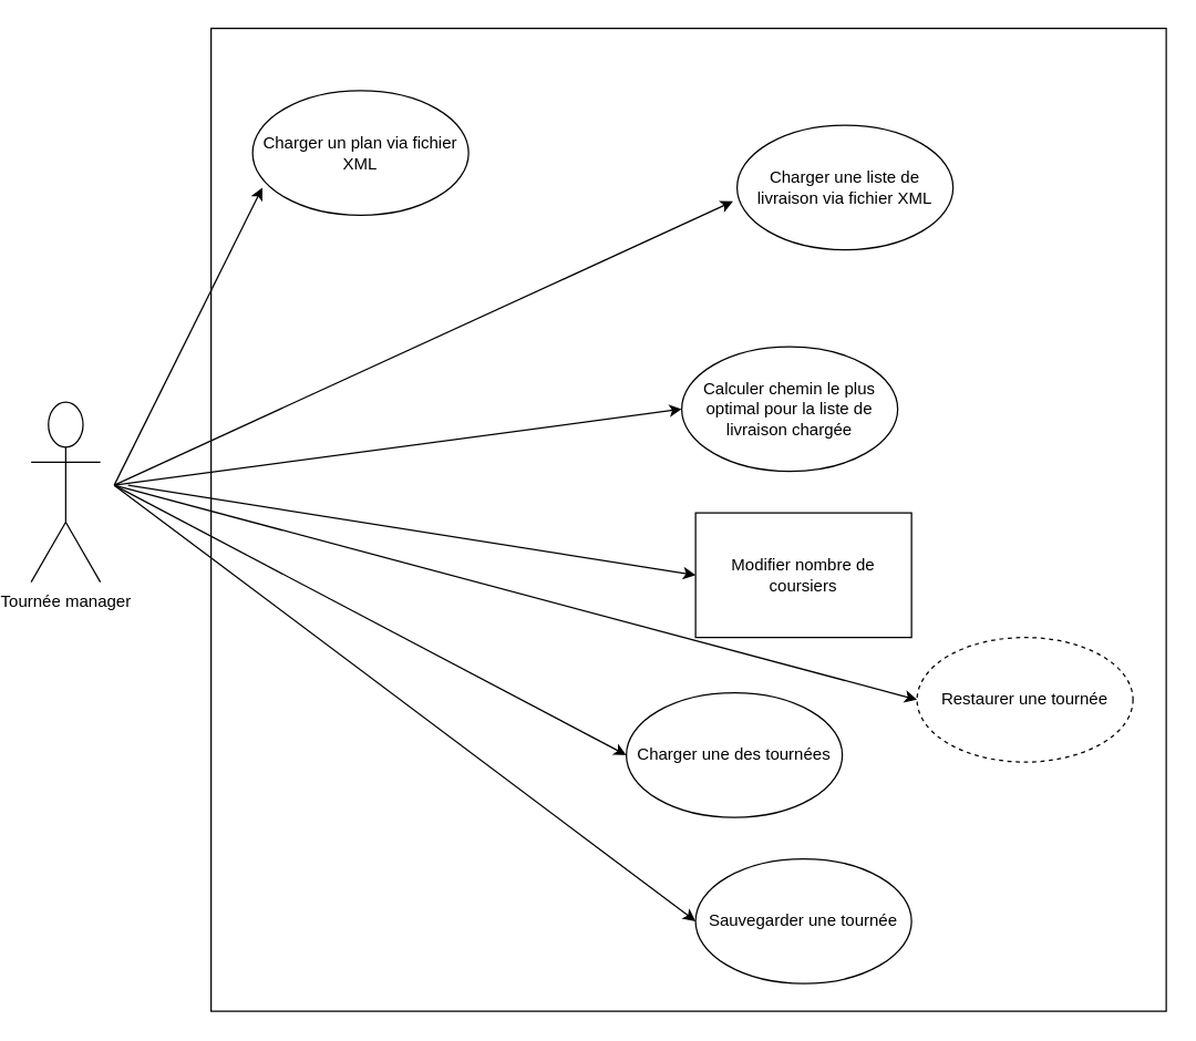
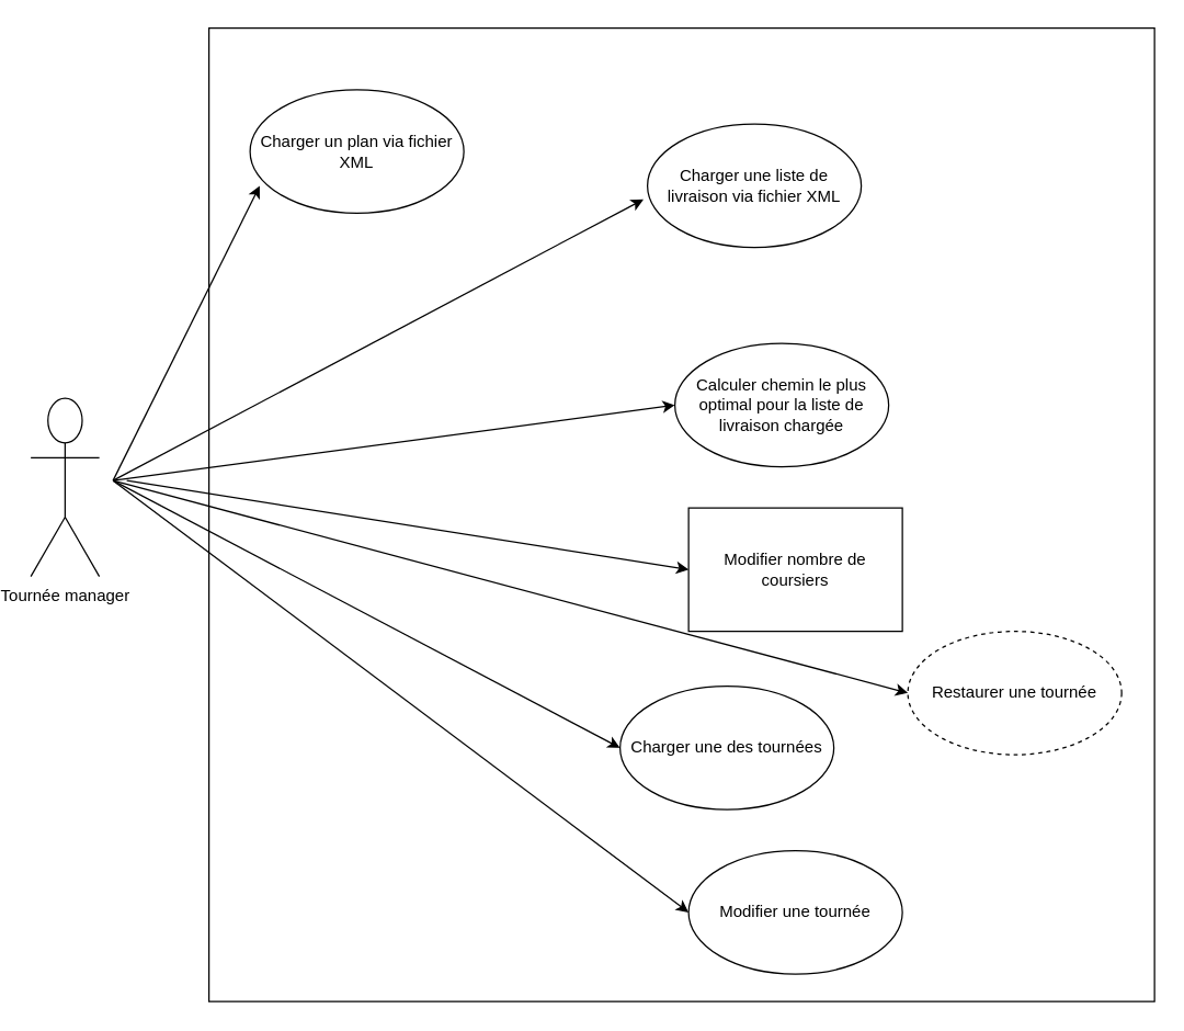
  <mxCell id="0" />
  <mxCell id="1" parent="0" />
  <mxCell id="2" value="&lt;div&gt;Tournée manager&lt;/div&gt;" style="shape=umlActor;verticalLabelPosition=bottom;verticalAlign=top;html=1;outlineConnect=0;" parent="1" vertex="1"><mxGeometry x="20" y="290" width="50" height="130" as="geometry" /></mxCell>
  <mxCell id="3" value="" style="rounded=0;whiteSpace=wrap;html=1;" parent="1" vertex="1"><mxGeometry x="150" width="690" height="710" as="geometry" y="20" /></mxCell>
  <mxCell id="4" value="Charger un plan via fichier XML" style="ellipse;whiteSpace=wrap;html=1;" parent="1" vertex="1"><mxGeometry x="180" y="65" width="156" height="90" as="geometry" /></mxCell>
  <mxCell id="5" value="" style="endArrow=classic;html=1;rounded=0;entryX=0.045;entryY=0.778;entryDx=0;entryDy=0;entryPerimeter=0;" parent="1" target="4" edge="1"><mxGeometry width="50" height="50" relative="1" as="geometry"><mxPoint x="80" y="350" as="sourcePoint" /><mxPoint x="390" y="300" as="targetPoint" /></mxGeometry></mxCell>
- <mxCell id="6" value="Charger une liste de livraison via fichier XML" style="ellipse;whiteSpace=wrap;html=1;" parent="1" vertex="1"><mxGeometry x="530" y="90" width="156" height="90" as="geometry" /></mxCell>
+ <mxCell id="6" value="Charger une liste de livraison via fichier XML" style="ellipse;whiteSpace=wrap;html=1;" parent="1" vertex="1"><mxGeometry x="470" y="90" width="156" height="90" as="geometry" /></mxCell>
  <mxCell id="7" value="" style="endArrow=classic;html=1;rounded=0;entryX=-0.019;entryY=0.611;entryDx=0;entryDy=0;entryPerimeter=0;" parent="1" target="6" edge="1"><mxGeometry width="50" height="50" relative="1" as="geometry"><mxPoint x="80" y="350" as="sourcePoint" /><mxPoint x="500" y="465" as="targetPoint" /></mxGeometry></mxCell>
  <mxCell id="8" value="Calculer chemin le plus optimal pour la liste de livraison chargée" style="ellipse;whiteSpace=wrap;html=1;" parent="1" vertex="1"><mxGeometry x="490" y="250" width="156" height="90" as="geometry" /></mxCell>
  <mxCell id="9" value="" style="endArrow=classic;html=1;rounded=0;entryX=0;entryY=0.5;entryDx=0;entryDy=0;" parent="1" target="8" edge="1"><mxGeometry width="50" height="50" relative="1" as="geometry"><mxPoint x="80" y="350" as="sourcePoint" /><mxPoint x="610" y="430" as="targetPoint" /></mxGeometry></mxCell>
  <mxCell id="10" value="Modifier nombre de coursiers" style="whiteSpace=wrap;html=1;rounded=0;" parent="1" vertex="1"><mxGeometry x="500" y="370" width="156" height="90" as="geometry" /></mxCell>
  <mxCell id="11" value="" style="endArrow=classic;html=1;rounded=0;entryX=0;entryY=0.5;entryDx=0;entryDy=0;" parent="1" target="10" edge="1"><mxGeometry width="50" height="50" relative="1" as="geometry"><mxPoint x="90" y="350" as="sourcePoint" /><mxPoint x="630" y="510" as="targetPoint" /></mxGeometry></mxCell>
  <mxCell id="12" value="Charger une des tournées" style="ellipse;whiteSpace=wrap;html=1;" parent="1" vertex="1"><mxGeometry x="450" y="500" width="156" height="90" as="geometry" /></mxCell>
  <mxCell id="13" value="" style="endArrow=classic;html=1;rounded=0;entryX=0;entryY=0.5;entryDx=0;entryDy=0;" parent="1" target="12" edge="1"><mxGeometry width="50" height="50" relative="1" as="geometry"><mxPoint x="80" y="350" as="sourcePoint" /><mxPoint x="616" y="600" as="targetPoint" /></mxGeometry></mxCell>
- <mxCell id="14" value="&lt;div&gt;Sauvegarder une tournée&lt;/div&gt;" style="ellipse;whiteSpace=wrap;html=1;" parent="1" vertex="1"><mxGeometry x="500" y="620" width="156" height="90" as="geometry" /></mxCell>
+ <mxCell id="14" value="&lt;div&gt;Modifier une tournée&lt;/div&gt;" style="ellipse;whiteSpace=wrap;html=1;" parent="1" vertex="1"><mxGeometry x="500" y="620" width="156" height="90" as="geometry" /></mxCell>
  <mxCell id="15" value="" style="endArrow=classic;html=1;rounded=0;entryX=0;entryY=0.5;entryDx=0;entryDy=0;" parent="1" target="14" edge="1"><mxGeometry width="50" height="50" relative="1" as="geometry"><mxPoint x="80" y="350" as="sourcePoint" /><mxPoint x="700" y="740" as="targetPoint" /></mxGeometry></mxCell>
  <mxCell id="16" value="Restaurer une tournée" style="ellipse;whiteSpace=wrap;html=1;dashed=1;" parent="1" vertex="1"><mxGeometry x="660" y="460" width="156" height="90" as="geometry" /></mxCell>
  <mxCell id="17" value="" style="endArrow=classic;html=1;rounded=0;entryX=0;entryY=0.5;entryDx=0;entryDy=0;" parent="1" target="16" edge="1"><mxGeometry width="50" height="50" relative="1" as="geometry"><mxPoint x="80" y="350" as="sourcePoint" /><mxPoint x="790" y="600" as="targetPoint" /></mxGeometry></mxCell>
